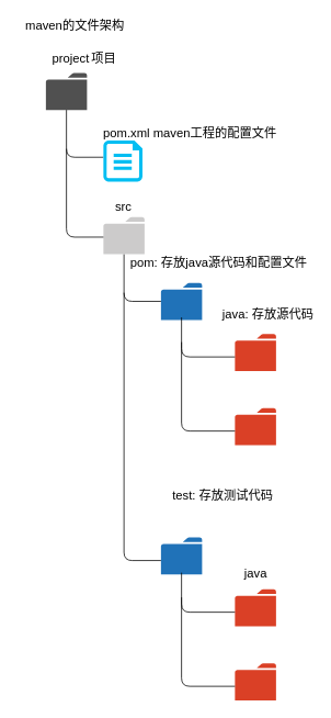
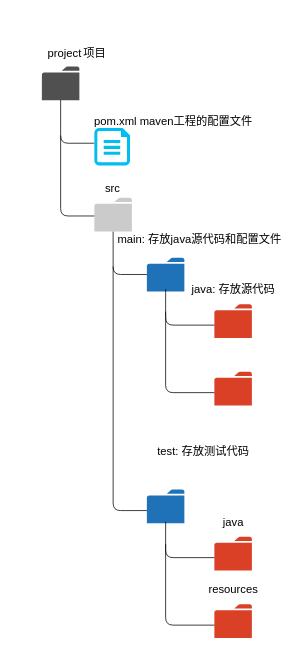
  <mxCell id="0" />
  <mxCell id="1" parent="0" />
  <mxCell id="2" value="" style="pointerEvents=1;shadow=0;dashed=0;html=1;strokeColor=none;fillColor=#505050;labelPosition=center;verticalLabelPosition=bottom;verticalAlign=top;outlineConnect=0;align=center;shape=mxgraph.office.concepts.folder;" vertex="1" parent="1"><mxGeometry x="55" y="88" width="50" height="45" as="geometry" /></mxCell>
  <mxCell id="3" value="project" style="text;html=1;align=center;verticalAlign=middle;resizable=0;points=[];autosize=1;fontSize=15;" vertex="1" parent="1"><mxGeometry x="55" y="60" width="60" height="20" as="geometry" /></mxCell>
- <mxCell id="4" value="maven的文件架构" style="text;html=1;align=center;verticalAlign=middle;resizable=0;points=[];autosize=1;fontSize=15;" vertex="1" parent="1"><mxGeometry x="20" y="20" width="140" height="20" as="geometry" /></mxCell>
  <mxCell id="5" value="项目" style="text;html=1;align=center;verticalAlign=middle;resizable=0;points=[];autosize=1;fontSize=15;" vertex="1" parent="1"><mxGeometry x="100" y="60" width="50" height="20" as="geometry" /></mxCell>
  <mxCell id="6" value="" style="pointerEvents=1;shadow=0;dashed=0;html=1;strokeColor=none;labelPosition=center;verticalLabelPosition=bottom;verticalAlign=top;outlineConnect=0;align=center;shape=mxgraph.office.concepts.folder;fillColor=#2072B8;fontSize=15;" vertex="1" parent="1"><mxGeometry x="195" y="343" width="50" height="45" as="geometry" /></mxCell>
  <mxCell id="7" value="" style="endArrow=none;html=1;fontSize=15;edgeStyle=orthogonalEdgeStyle;" edge="1" parent="1" source="6"><mxGeometry width="50" height="50" relative="1" as="geometry"><mxPoint x="85" y="463" as="sourcePoint" /><mxPoint x="150" y="308" as="targetPoint" /><Array as="points"><mxPoint x="150" y="366" /></Array></mxGeometry></mxCell>
  <mxCell id="8" value="" style="pointerEvents=1;shadow=0;dashed=0;html=1;strokeColor=none;labelPosition=center;verticalLabelPosition=bottom;verticalAlign=top;outlineConnect=0;align=center;shape=mxgraph.office.concepts.folder;fillColor=#2072B8;fontSize=15;" vertex="1" parent="1"><mxGeometry x="195" y="652" width="50" height="45" as="geometry" /></mxCell>
  <mxCell id="9" value="" style="endArrow=none;html=1;fontSize=15;edgeStyle=orthogonalEdgeStyle;" edge="1" parent="1"><mxGeometry width="50" height="50" relative="1" as="geometry"><mxPoint x="195" y="680.25" as="sourcePoint" /><mxPoint x="150" y="355" as="targetPoint" /><Array as="points"><mxPoint x="150" y="680.75" /></Array></mxGeometry></mxCell>
- <mxCell id="10" value="pom: 存放java源代码和配置文件" style="text;html=1;align=center;verticalAlign=middle;resizable=0;points=[];autosize=1;fontSize=15;" vertex="1" parent="1"><mxGeometry x="150" y="308" width="230" height="20" as="geometry" /></mxCell>
+ <mxCell id="10" value="main: 存放java源代码和配置文件" style="text;html=1;align=center;verticalAlign=middle;resizable=0;points=[];autosize=1;fontSize=15;" vertex="1" parent="1"><mxGeometry x="150" y="308" width="230" height="20" as="geometry" /></mxCell>
  <mxCell id="11" value="test: 存放测试代码" style="text;html=1;align=center;verticalAlign=middle;resizable=0;points=[];autosize=1;fontSize=15;" vertex="1" parent="1"><mxGeometry x="200" y="590" width="140" height="20" as="geometry" /></mxCell>
  <mxCell id="12" value="" style="pointerEvents=1;shadow=0;dashed=0;html=1;strokeColor=none;labelPosition=center;verticalLabelPosition=bottom;verticalAlign=top;outlineConnect=0;align=center;shape=mxgraph.office.concepts.folder;fillColor=#DA4026;fontSize=15;" vertex="1" parent="1"><mxGeometry x="285" y="405" width="50" height="45" as="geometry" /></mxCell>
  <mxCell id="13" value="" style="pointerEvents=1;shadow=0;dashed=0;html=1;strokeColor=none;labelPosition=center;verticalLabelPosition=bottom;verticalAlign=top;outlineConnect=0;align=center;shape=mxgraph.office.concepts.folder;fillColor=#DA4026;fontSize=15;" vertex="1" parent="1"><mxGeometry x="285" y="495" width="50" height="45" as="geometry" /></mxCell>
  <mxCell id="14" value="" style="endArrow=none;html=1;fontSize=15;edgeStyle=orthogonalEdgeStyle;" edge="1" parent="1" source="12"><mxGeometry width="50" height="50" relative="1" as="geometry"><mxPoint x="265" y="432.5" as="sourcePoint" /><mxPoint x="220" y="385" as="targetPoint" /><Array as="points"><mxPoint x="220" y="433" /></Array></mxGeometry></mxCell>
- <mxCell id="15" value="java: 存放源代码" style="text;html=1;align=center;verticalAlign=middle;resizable=0;points=[];autosize=1;fontSize=15;" vertex="1" parent="1"><mxGeometry x="260" y="370" width="130" height="20" as="geometry" /></mxCell>
+ <mxCell id="15" value="java: 存放源代码" style="text;html=1;align=center;verticalAlign=middle;resizable=0;points=[];autosize=1;fontSize=15;" vertex="1" parent="1"><mxGeometry x="245" y="375" width="130" height="20" as="geometry" /></mxCell>
  <mxCell id="16" value="" style="endArrow=none;html=1;fontSize=15;edgeStyle=orthogonalEdgeStyle;" edge="1" parent="1"><mxGeometry width="50" height="50" relative="1" as="geometry"><mxPoint x="285" y="523" as="sourcePoint" /><mxPoint x="220" y="415" as="targetPoint" /><Array as="points"><mxPoint x="220" y="523" /></Array></mxGeometry></mxCell>
  <mxCell id="17" value="" style="pointerEvents=1;shadow=0;dashed=0;html=1;strokeColor=none;labelPosition=center;verticalLabelPosition=bottom;verticalAlign=top;outlineConnect=0;align=center;shape=mxgraph.office.concepts.folder;fillColor=#DA4026;fontSize=15;" vertex="1" parent="1"><mxGeometry x="285" y="715" width="50" height="45" as="geometry" /></mxCell>
  <mxCell id="18" value="" style="pointerEvents=1;shadow=0;dashed=0;html=1;strokeColor=none;labelPosition=center;verticalLabelPosition=bottom;verticalAlign=top;outlineConnect=0;align=center;shape=mxgraph.office.concepts.folder;fillColor=#DA4026;fontSize=15;" vertex="1" parent="1"><mxGeometry x="285" y="805" width="50" height="45" as="geometry" /></mxCell>
  <mxCell id="19" value="" style="endArrow=none;html=1;fontSize=15;edgeStyle=orthogonalEdgeStyle;" edge="1" parent="1" source="17"><mxGeometry width="50" height="50" relative="1" as="geometry"><mxPoint x="265" y="742.5" as="sourcePoint" /><mxPoint x="220" y="695" as="targetPoint" /><Array as="points"><mxPoint x="220" y="743" /></Array></mxGeometry></mxCell>
  <mxCell id="20" value="java" style="text;html=1;align=center;verticalAlign=middle;resizable=0;points=[];autosize=1;fontSize=15;" vertex="1" parent="1"><mxGeometry x="290" y="685" width="40" height="20" as="geometry" /></mxCell>
+ <mxCell id="21" value="resources" style="text;html=1;align=center;verticalAlign=middle;resizable=0;points=[];autosize=1;fontSize=15;" vertex="1" parent="1"><mxGeometry x="270" y="775" width="80" height="20" as="geometry" /></mxCell>
  <mxCell id="22" value="" style="endArrow=none;html=1;fontSize=15;edgeStyle=orthogonalEdgeStyle;" edge="1" parent="1"><mxGeometry width="50" height="50" relative="1" as="geometry"><mxPoint x="285" y="833" as="sourcePoint" /><mxPoint x="220" y="725" as="targetPoint" /><Array as="points"><mxPoint x="220" y="833" /></Array></mxGeometry></mxCell>
  <mxCell id="23" value="" style="pointerEvents=1;shadow=0;dashed=0;html=1;strokeColor=none;labelPosition=center;verticalLabelPosition=bottom;verticalAlign=top;outlineConnect=0;align=center;shape=mxgraph.office.concepts.folder;fillColor=#CCCBCB;fontSize=15;" vertex="1" parent="1"><mxGeometry x="125" y="263" width="50" height="45" as="geometry" /></mxCell>
  <mxCell id="24" value="" style="endArrow=none;html=1;fontSize=15;edgeStyle=orthogonalEdgeStyle;" edge="1" parent="1"><mxGeometry width="50" height="50" relative="1" as="geometry"><mxPoint x="125" y="190.471" as="sourcePoint" /><mxPoint x="80" y="133" as="targetPoint" /><Array as="points"><mxPoint x="80" y="191" /></Array></mxGeometry></mxCell>
  <mxCell id="25" value="src" style="text;html=1;align=center;verticalAlign=middle;resizable=0;points=[];autosize=1;fontSize=15;" vertex="1" parent="1"><mxGeometry x="129" y="240" width="40" height="20" as="geometry" /></mxCell>
  <mxCell id="26" value="" style="verticalLabelPosition=bottom;html=1;verticalAlign=top;align=center;strokeColor=none;fillColor=#00BEF2;shape=mxgraph.azure.cloud_services_configuration_file;pointerEvents=1;fontSize=15;" vertex="1" parent="1"><mxGeometry x="125" y="170" width="47.5" height="50" as="geometry" /></mxCell>
  <mxCell id="27" value="pom.xml maven工程的配置文件" style="text;html=1;align=center;verticalAlign=middle;resizable=0;points=[];autosize=1;fontSize=15;" vertex="1" parent="1"><mxGeometry x="115" y="150" width="230" height="20" as="geometry" /></mxCell>
  <mxCell id="28" value="" style="endArrow=none;html=1;fontSize=15;edgeStyle=orthogonalEdgeStyle;" edge="1" parent="1"><mxGeometry width="50" height="50" relative="1" as="geometry"><mxPoint x="125" y="287.471" as="sourcePoint" /><mxPoint x="80" y="180" as="targetPoint" /><Array as="points"><mxPoint x="80" y="288" /></Array></mxGeometry></mxCell>
